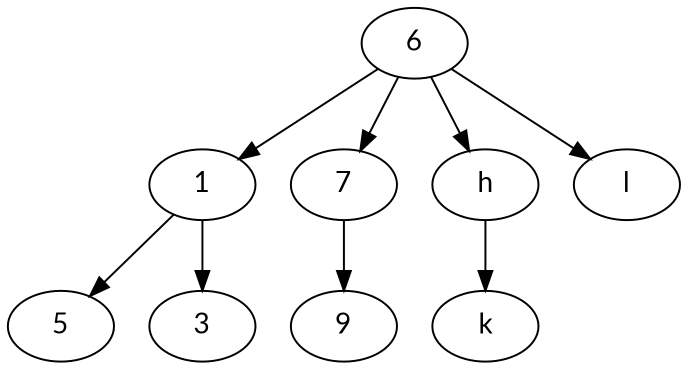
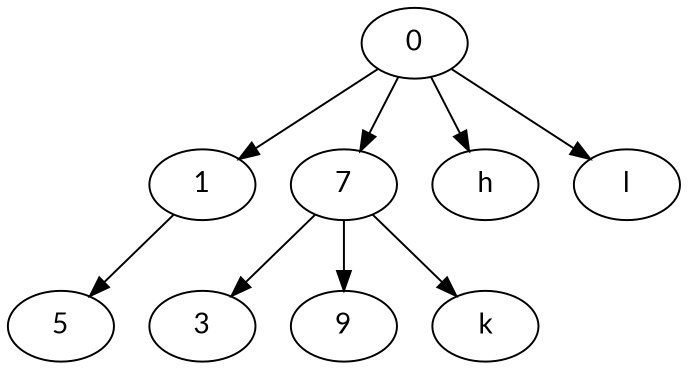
  digraph {
    fontname=Lato
    node [fontname=Lato]
    edge [fontname=Lato]
-   0 [label=6]
+   0
    1
    n3 [label=7]
    h
    l
    n6 [label=3]
    5
    n8 [label=9]
    k
    0 -> 1
    0 -> n3
    0 -> h
    0 -> l
-   1 -> n6
+   n3 -> n6
    1 -> 5
    n3 -> n8
-   h -> k
+   n3 -> k
  }
